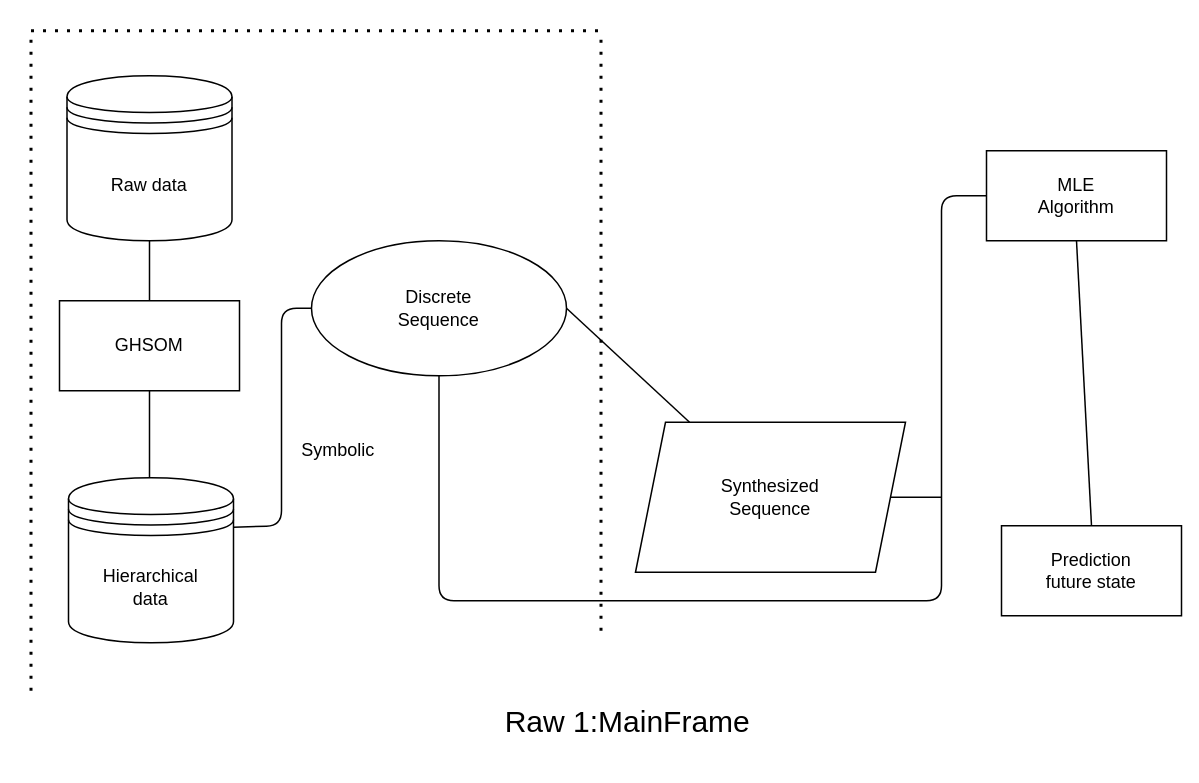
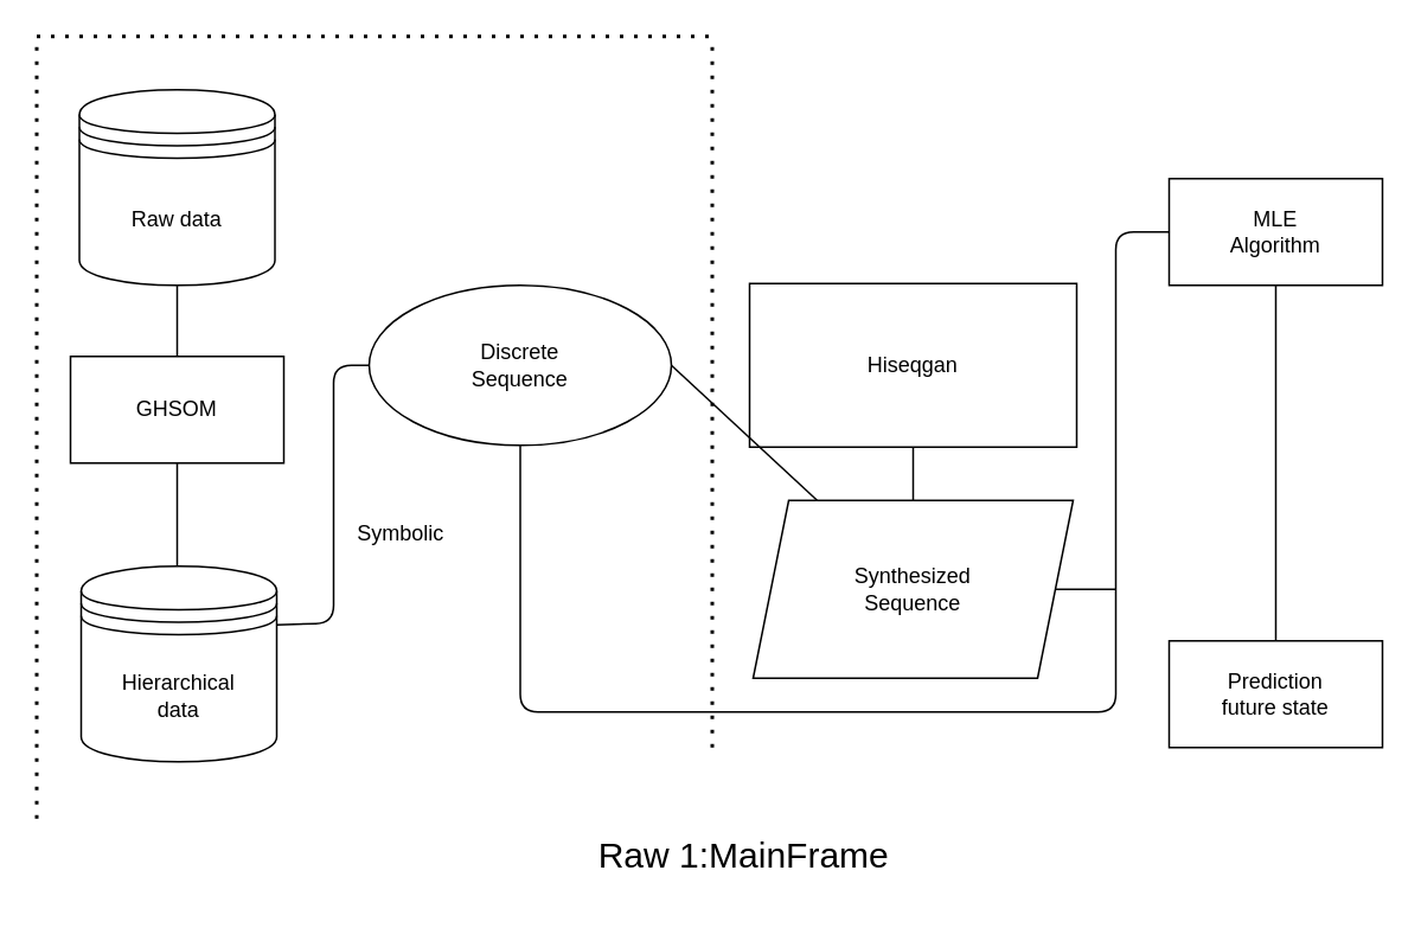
  <mxCell id="0" />
  <mxCell id="1" parent="0" />
  <mxCell id="2" value="GHSOM" style="rounded=0;whiteSpace=wrap;html=1;" parent="1" vertex="1"><mxGeometry x="39" y="200" width="120" height="60" as="geometry" /></mxCell>
  <mxCell id="3" value="Discrete&lt;br&gt;Sequence" style="ellipse;whiteSpace=wrap;html=1;" parent="1" vertex="1"><mxGeometry x="207" y="160" width="170" height="90" as="geometry" /></mxCell>
+ <mxCell id="4" value="Hiseqgan" style="rounded=0;whiteSpace=wrap;html=1;" parent="1" vertex="1"><mxGeometry x="421" y="159" width="184" height="92" as="geometry" /></mxCell>
  <mxCell id="5" value="Synthesized&lt;br&gt;Sequence" style="shape=parallelogram;perimeter=parallelogramPerimeter;whiteSpace=wrap;html=1;fixedSize=1;" parent="1" vertex="1"><mxGeometry x="423" y="281" width="180" height="100" as="geometry" /></mxCell>
  <mxCell id="6" value="MLE&lt;br&gt;Algorithm" style="rounded=0;whiteSpace=wrap;html=1;" parent="1" vertex="1"><mxGeometry x="657" y="100" width="120" height="60" as="geometry" /></mxCell>
- <mxCell id="7" value="Prediction&lt;br&gt;future state" style="rounded=0;whiteSpace=wrap;html=1;" parent="1" vertex="1"><mxGeometry x="667" y="350" width="120" height="60" as="geometry" /></mxCell>
+ <mxCell id="7" value="Prediction&lt;br&gt;future state" style="rounded=0;whiteSpace=wrap;html=1;" parent="1" vertex="1"><mxGeometry x="657" y="360" width="120" height="60" as="geometry" /></mxCell>
  <mxCell id="8" value="" style="endArrow=none;html=1;exitX=0.5;exitY=1;exitDx=0;exitDy=0;entryX=0.5;entryY=0;entryDx=0;entryDy=0;" parent="1" target="2" edge="1"><mxGeometry width="50" height="50" relative="1" as="geometry"><mxPoint x="99" y="140" as="sourcePoint" /><mxPoint x="617" y="180" as="targetPoint" /></mxGeometry></mxCell>
  <mxCell id="9" value="" style="endArrow=none;html=1;exitX=0.5;exitY=1;exitDx=0;exitDy=0;entryX=0.5;entryY=0;entryDx=0;entryDy=0;" parent="1" source="2" edge="1"><mxGeometry width="50" height="50" relative="1" as="geometry"><mxPoint x="567" y="230" as="sourcePoint" /><mxPoint x="99" y="320" as="targetPoint" /></mxGeometry></mxCell>
  <mxCell id="10" value="" style="endArrow=none;html=1;entryX=0;entryY=0.5;entryDx=0;entryDy=0;exitX=1;exitY=0.3;exitDx=0;exitDy=0;" parent="1" source="17" target="3" edge="1"><mxGeometry width="50" height="50" relative="1" as="geometry"><mxPoint x="159" y="350" as="sourcePoint" /><mxPoint x="617" y="180" as="targetPoint" /><Array as="points"><mxPoint x="187" y="350" /><mxPoint x="187" y="205" /></Array></mxGeometry></mxCell>
+ <mxCell id="11" value="" style="endArrow=none;html=1;entryX=0.5;entryY=1;entryDx=0;entryDy=0;" parent="1" source="5" target="4" edge="1"><mxGeometry width="50" height="50" relative="1" as="geometry"><mxPoint x="567" y="230" as="sourcePoint" /><mxPoint x="617" y="180" as="targetPoint" /></mxGeometry></mxCell>
  <mxCell id="12" value="" style="endArrow=none;html=1;exitX=0.5;exitY=1;exitDx=0;exitDy=0;entryX=0;entryY=0.5;entryDx=0;entryDy=0;" parent="1" source="3" target="6" edge="1"><mxGeometry width="50" height="50" relative="1" as="geometry"><mxPoint x="567" y="230" as="sourcePoint" /><mxPoint x="617" y="180" as="targetPoint" /><Array as="points"><mxPoint x="292" y="400" /><mxPoint x="400" y="400" /><mxPoint x="627" y="400" /><mxPoint x="627" y="130" /></Array></mxGeometry></mxCell>
  <mxCell id="13" value="" style="endArrow=none;html=1;entryX=1;entryY=0.5;entryDx=0;entryDy=0;" parent="1" target="5" edge="1"><mxGeometry width="50" height="50" relative="1" as="geometry"><mxPoint x="627" y="331" as="sourcePoint" /><mxPoint x="617" y="180" as="targetPoint" /></mxGeometry></mxCell>
  <mxCell id="14" value="" style="endArrow=none;html=1;entryX=0.5;entryY=1;entryDx=0;entryDy=0;exitX=0.5;exitY=0;exitDx=0;exitDy=0;" parent="1" source="7" target="6" edge="1"><mxGeometry width="50" height="50" relative="1" as="geometry"><mxPoint x="567" y="230" as="sourcePoint" /><mxPoint x="617" y="180" as="targetPoint" /></mxGeometry></mxCell>
  <mxCell id="15" value="Symbolic" style="text;html=1;strokeColor=none;fillColor=none;align=center;verticalAlign=middle;whiteSpace=wrap;rounded=0;" parent="1" vertex="1"><mxGeometry x="190" y="290" width="70" height="20" as="geometry" /></mxCell>
  <mxCell id="16" value="&lt;span&gt;Raw data&lt;/span&gt;" style="shape=datastore;whiteSpace=wrap;html=1;" parent="1" vertex="1"><mxGeometry x="44" y="50" width="110" height="110" as="geometry" /></mxCell>
  <mxCell id="17" value="&lt;span&gt;Hierarchical&lt;/span&gt;&lt;br&gt;&lt;span&gt;data&lt;/span&gt;" style="shape=datastore;whiteSpace=wrap;html=1;" parent="1" vertex="1"><mxGeometry x="45" y="318" width="110" height="110" as="geometry" /></mxCell>
  <mxCell id="18" value="&lt;font style=&quot;font-size: 20px&quot;&gt;Raw 1:MainFrame&lt;/font&gt;" style="text;html=1;strokeColor=none;fillColor=none;align=center;verticalAlign=middle;whiteSpace=wrap;rounded=0;" parent="1" vertex="1"><mxGeometry x="317" y="460" width="202" height="40" as="geometry" /></mxCell>
  <mxCell id="19" value="" style="endArrow=none;html=1;exitX=1;exitY=0.5;exitDx=0;exitDy=0;" parent="1" source="3" target="5" edge="1"><mxGeometry width="50" height="50" relative="1" as="geometry"><mxPoint x="380" y="300" as="sourcePoint" /><mxPoint x="430" y="250" as="targetPoint" /></mxGeometry></mxCell>
  <mxCell id="20" value="" style="endArrow=none;dashed=1;html=1;dashPattern=1 3;strokeWidth=2;" parent="1" edge="1"><mxGeometry width="50" height="50" relative="1" as="geometry"><mxPoint x="20" y="460" as="sourcePoint" /><mxPoint x="20" y="20" as="targetPoint" /></mxGeometry></mxCell>
  <mxCell id="21" value="" style="endArrow=none;dashed=1;html=1;dashPattern=1 3;strokeWidth=2;" parent="1" edge="1"><mxGeometry width="50" height="50" relative="1" as="geometry"><mxPoint x="20" y="20" as="sourcePoint" /><mxPoint x="400" y="20" as="targetPoint" /></mxGeometry></mxCell>
  <mxCell id="22" value="" style="endArrow=none;dashed=1;html=1;dashPattern=1 3;strokeWidth=2;" parent="1" edge="1"><mxGeometry width="50" height="50" relative="1" as="geometry"><mxPoint x="400" y="420" as="sourcePoint" /><mxPoint x="400" y="20" as="targetPoint" /></mxGeometry></mxCell>
